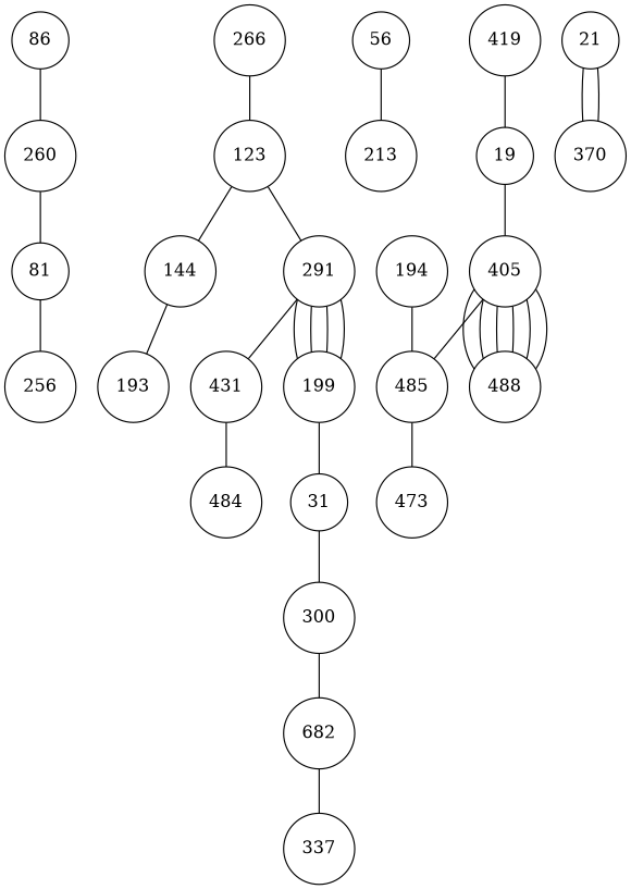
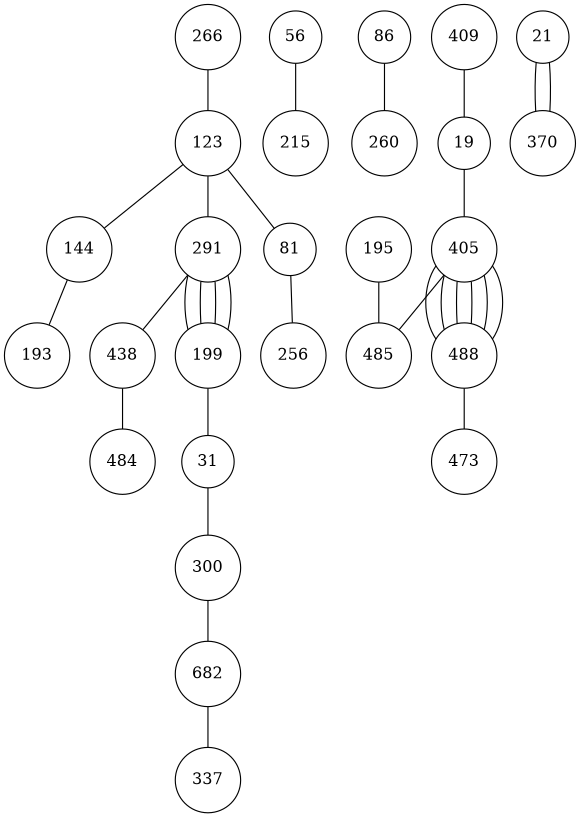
  graph {
    node [shape=circle]
    n1 [label=256]
    n2 [label=266]
    n3 [label=123]
    n4 [label=56]
-   n5 [label=213]
+   n5 [label=215]
    n6 [label=144]
    n7 [label=291]
    n8 [label=260]
    n9 [label=81]
    n10 [label=193]
    n11 [label=19]
    n12 [label=405]
    n13 [label=488]
    n14 [label=485]
-   n15 [label=194]
+   n15 [label=195]
    n16 [label=21]
    n17 [label=370]
-   n18 [label=419]
+   n18 [label=409]
    n19 [label=31]
    n20 [label=300]
    n21 [label=682]
-   n22 [label=431]
+   n22 [label=438]
    n23 [label=199]
    n24 [label=484]
    n25 [label=337]
    n26 [label=86]
    n27 [label=473]
    n2 -- n3
    n3 -- n6
    n3 -- n7
    n4 -- n5
    n6 -- n10
    n7 -- n22
    n7 -- n23
    n7 -- n23
-   n8 -- n9
+   n3 -- n9
    n9 -- n1
    n11 -- n12
    n12 -- n13
    n12 -- n13
    n12 -- n13
    n12 -- n14
    n13 -- n12
    n13 -- n12
    n13 -- n12
-   n14 -- n27
+   n13 -- n27
    n15 -- n14
    n16 -- n17
    n17 -- n16
    n18 -- n11
    n19 -- n20
    n20 -- n21
    n21 -- n25
    n22 -- n24
    n23 -- n7
    n23 -- n7
    n23 -- n19
    n26 -- n8
  }
